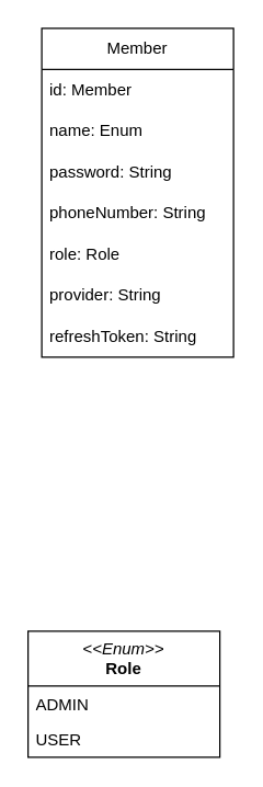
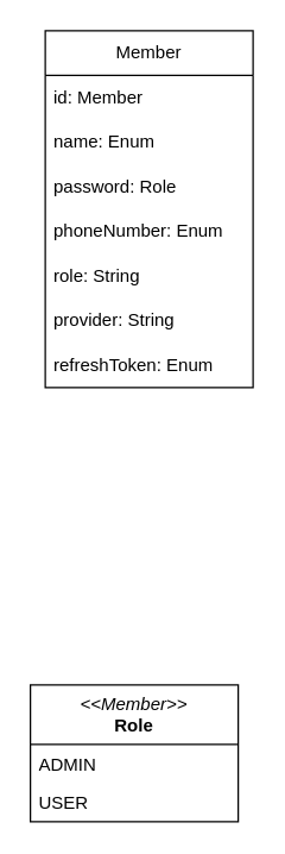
  <mxCell id="0" />
  <mxCell id="1" parent="0" />
  <mxCell id="2" value="Member" style="swimlane;fontStyle=0;childLayout=stackLayout;horizontal=1;startSize=30;horizontalStack=0;resizeParent=1;resizeParentMax=0;resizeLast=0;collapsible=1;marginBottom=0;whiteSpace=wrap;html=1;" vertex="1" parent="1"><mxGeometry x="30" y="20" width="140" height="240" as="geometry" /></mxCell>
  <mxCell id="3" value="id: Member" style="text;strokeColor=none;fillColor=none;align=left;verticalAlign=middle;spacingLeft=4;spacingRight=4;overflow=hidden;points=[[0,0.5],[1,0.5]];portConstraint=eastwest;rotatable=0;whiteSpace=wrap;html=1;" vertex="1" parent="2"><mxGeometry y="30" width="140" height="30" as="geometry" /></mxCell>
  <mxCell id="4" value="name: Enum" style="text;strokeColor=none;fillColor=none;align=left;verticalAlign=middle;spacingLeft=4;spacingRight=4;overflow=hidden;points=[[0,0.5],[1,0.5]];portConstraint=eastwest;rotatable=0;whiteSpace=wrap;html=1;" vertex="1" parent="2"><mxGeometry y="60" width="140" height="30" as="geometry" /></mxCell>
- <mxCell id="5" value="password: String" style="text;strokeColor=none;fillColor=none;align=left;verticalAlign=middle;spacingLeft=4;spacingRight=4;overflow=hidden;points=[[0,0.5],[1,0.5]];portConstraint=eastwest;rotatable=0;whiteSpace=wrap;html=1;" vertex="1" parent="2"><mxGeometry y="90" width="140" height="30" as="geometry" /></mxCell>
- <mxCell id="6" value="phoneNumber: String" style="text;strokeColor=none;fillColor=none;align=left;verticalAlign=middle;spacingLeft=4;spacingRight=4;overflow=hidden;points=[[0,0.5],[1,0.5]];portConstraint=eastwest;rotatable=0;whiteSpace=wrap;html=1;" vertex="1" parent="2"><mxGeometry y="120" width="140" height="30" as="geometry" /></mxCell>
- <mxCell id="7" value="role: Role" style="text;strokeColor=none;fillColor=none;align=left;verticalAlign=middle;spacingLeft=4;spacingRight=4;overflow=hidden;points=[[0,0.5],[1,0.5]];portConstraint=eastwest;rotatable=0;whiteSpace=wrap;html=1;" vertex="1" parent="2"><mxGeometry y="150" width="140" height="30" as="geometry" /></mxCell>
+ <mxCell id="5" value="password: Role" style="text;strokeColor=none;fillColor=none;align=left;verticalAlign=middle;spacingLeft=4;spacingRight=4;overflow=hidden;points=[[0,0.5],[1,0.5]];portConstraint=eastwest;rotatable=0;whiteSpace=wrap;html=1;" vertex="1" parent="2"><mxGeometry y="90" width="140" height="30" as="geometry" /></mxCell>
+ <mxCell id="6" value="phoneNumber: Enum" style="text;strokeColor=none;fillColor=none;align=left;verticalAlign=middle;spacingLeft=4;spacingRight=4;overflow=hidden;points=[[0,0.5],[1,0.5]];portConstraint=eastwest;rotatable=0;whiteSpace=wrap;html=1;" vertex="1" parent="2"><mxGeometry y="120" width="140" height="30" as="geometry" /></mxCell>
+ <mxCell id="7" value="role: String" style="text;strokeColor=none;fillColor=none;align=left;verticalAlign=middle;spacingLeft=4;spacingRight=4;overflow=hidden;points=[[0,0.5],[1,0.5]];portConstraint=eastwest;rotatable=0;whiteSpace=wrap;html=1;" vertex="1" parent="2"><mxGeometry y="150" width="140" height="30" as="geometry" /></mxCell>
  <mxCell id="8" value="provider: String" style="text;strokeColor=none;fillColor=none;align=left;verticalAlign=middle;spacingLeft=4;spacingRight=4;overflow=hidden;points=[[0,0.5],[1,0.5]];portConstraint=eastwest;rotatable=0;whiteSpace=wrap;html=1;" vertex="1" parent="2"><mxGeometry y="180" width="140" height="30" as="geometry" /></mxCell>
- <mxCell id="9" value="refreshToken: String" style="text;strokeColor=none;fillColor=none;align=left;verticalAlign=middle;spacingLeft=4;spacingRight=4;overflow=hidden;points=[[0,0.5],[1,0.5]];portConstraint=eastwest;rotatable=0;whiteSpace=wrap;html=1;" vertex="1" parent="2"><mxGeometry y="210" width="140" height="30" as="geometry" /></mxCell>
- <mxCell id="10" value="&lt;i&gt;&amp;lt;&amp;lt;Enum&amp;gt;&amp;gt;&lt;/i&gt;&lt;br&gt;&lt;b&gt;Role&lt;/b&gt;" style="swimlane;fontStyle=0;childLayout=stackLayout;horizontal=1;startSize=40;fillColor=none;horizontalStack=0;resizeParent=1;resizeParentMax=0;resizeLast=0;collapsible=1;marginBottom=0;whiteSpace=wrap;html=1;" vertex="1" parent="1"><mxGeometry x="20" y="460" width="140" height="92" as="geometry" /></mxCell>
+ <mxCell id="9" value="refreshToken: Enum" style="text;strokeColor=none;fillColor=none;align=left;verticalAlign=middle;spacingLeft=4;spacingRight=4;overflow=hidden;points=[[0,0.5],[1,0.5]];portConstraint=eastwest;rotatable=0;whiteSpace=wrap;html=1;" vertex="1" parent="2"><mxGeometry y="210" width="140" height="30" as="geometry" /></mxCell>
+ <mxCell id="10" value="&lt;i&gt;&amp;lt;&amp;lt;Member&amp;gt;&amp;gt;&lt;/i&gt;&lt;br&gt;&lt;b&gt;Role&lt;/b&gt;" style="swimlane;fontStyle=0;childLayout=stackLayout;horizontal=1;startSize=40;fillColor=none;horizontalStack=0;resizeParent=1;resizeParentMax=0;resizeLast=0;collapsible=1;marginBottom=0;whiteSpace=wrap;html=1;" vertex="1" parent="1"><mxGeometry x="20" y="460" width="140" height="92" as="geometry" /></mxCell>
  <mxCell id="11" value="ADMIN" style="text;strokeColor=none;fillColor=none;align=left;verticalAlign=top;spacingLeft=4;spacingRight=4;overflow=hidden;rotatable=0;points=[[0,0.5],[1,0.5]];portConstraint=eastwest;whiteSpace=wrap;html=1;" vertex="1" parent="10"><mxGeometry y="40" width="140" height="26" as="geometry" /></mxCell>
  <mxCell id="12" value="USER&lt;br&gt;" style="text;strokeColor=none;fillColor=none;align=left;verticalAlign=top;spacingLeft=4;spacingRight=4;overflow=hidden;rotatable=0;points=[[0,0.5],[1,0.5]];portConstraint=eastwest;whiteSpace=wrap;html=1;" vertex="1" parent="10"><mxGeometry y="66" width="140" height="26" as="geometry" /></mxCell>
